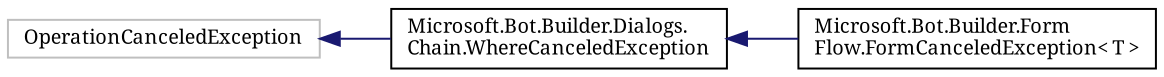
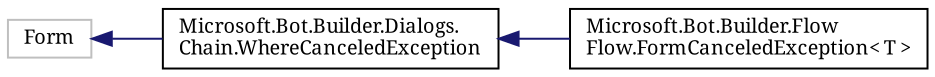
  digraph {
    fontname="Noto Serif"
    rankdir=LR
    node [color=black fillcolor=white fontname="Noto Serif" fontsize=10 shape=record style=filled]
    edge [color=midnightblue dir=back fontname="Noto Serif" fontsize=10 labelfontname=Helvetica labelfontsize=10 style=solid]
-   n1 [color=grey75 height=0.2 label=OperationCanceledException width=0.4]
+   n1 [color=grey75 height=0.2 label=Form width=0.4]
    n2 [height=0.2 label="Microsoft.Bot.Builder.Dialogs.\lChain.WhereCanceledException" width=0.4]
-   n3 [height=0.2 label="Microsoft.Bot.Builder.Form\lFlow.FormCanceledException\< T \>" width=0.4]
+   n3 [height=0.2 label="Microsoft.Bot.Builder.Flow\lFlow.FormCanceledException\< T \>" width=0.4]
    n1 -> n2
    n2 -> n3
  }
